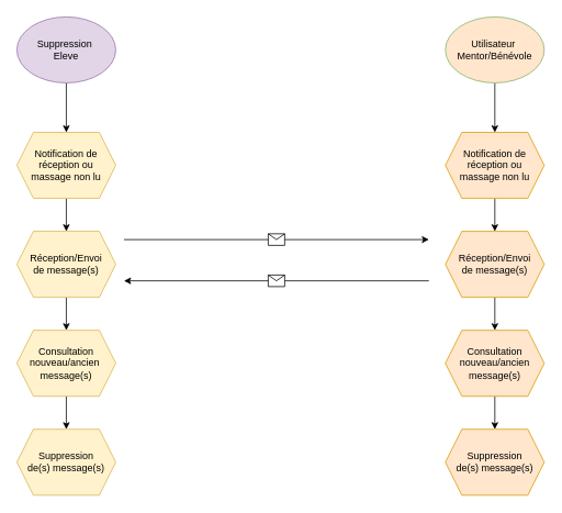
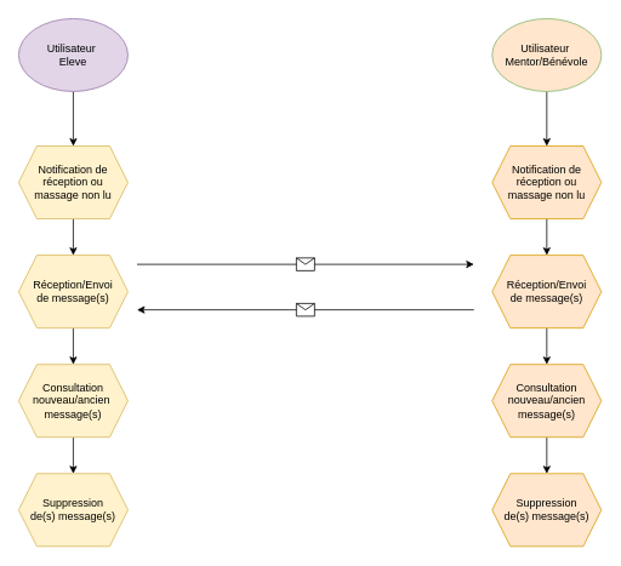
  <mxCell id="0" />
  <mxCell id="1" parent="0" />
  <mxCell id="2" value="" style="edgeStyle=orthogonalEdgeStyle;rounded=0;orthogonalLoop=1;jettySize=auto;html=1;" edge="1" parent="1" source="3" target="17"><mxGeometry relative="1" as="geometry" /></mxCell>
- <mxCell id="3" value="Suppression&amp;nbsp;&lt;div&gt;Eleve&lt;/div&gt;" style="ellipse;whiteSpace=wrap;html=1;fillColor=#e1d5e7;strokeColor=#9673a6;" vertex="1" parent="1"><mxGeometry x="20" y="20" width="120" height="80" as="geometry" /></mxCell>
+ <mxCell id="3" value="Utilisateur&amp;nbsp;&lt;div&gt;Eleve&lt;/div&gt;" style="ellipse;whiteSpace=wrap;html=1;fillColor=#e1d5e7;strokeColor=#9673a6;" vertex="1" parent="1"><mxGeometry x="20" y="20" width="120" height="80" as="geometry" /></mxCell>
  <mxCell id="4" value="" style="edgeStyle=orthogonalEdgeStyle;rounded=0;orthogonalLoop=1;jettySize=auto;html=1;" edge="1" parent="1" source="5" target="19"><mxGeometry relative="1" as="geometry" /></mxCell>
  <mxCell id="5" value="Utilisateur&amp;nbsp;&lt;div&gt;Mentor/Bénévole&lt;/div&gt;" style="ellipse;whiteSpace=wrap;html=1;fillColor=#ffe6cc;strokeColor=#82b366;" vertex="1" parent="1"><mxGeometry x="540" y="20" width="120" height="80" as="geometry" /></mxCell>
  <mxCell id="6" value="" style="edgeStyle=orthogonalEdgeStyle;rounded=0;orthogonalLoop=1;jettySize=auto;html=1;" edge="1" parent="1" source="7" target="9"><mxGeometry relative="1" as="geometry" /></mxCell>
  <mxCell id="7" value="Réception/Envoi&lt;div&gt;de message(s)&lt;/div&gt;" style="shape=hexagon;perimeter=hexagonPerimeter2;whiteSpace=wrap;html=1;fixedSize=1;fillColor=#fff2cc;strokeColor=#d6b656;" vertex="1" parent="1"><mxGeometry x="20" y="280" width="120" height="80" as="geometry" /></mxCell>
  <mxCell id="8" value="" style="edgeStyle=orthogonalEdgeStyle;rounded=0;orthogonalLoop=1;jettySize=auto;html=1;" edge="1" parent="1" source="9" target="14"><mxGeometry relative="1" as="geometry" /></mxCell>
  <mxCell id="9" value="Consultation&lt;div&gt;nouveau/ancien&amp;nbsp;&lt;/div&gt;&lt;div&gt;message(s)&lt;/div&gt;" style="shape=hexagon;perimeter=hexagonPerimeter2;whiteSpace=wrap;html=1;fixedSize=1;fillColor=#fff2cc;strokeColor=#d6b656;" vertex="1" parent="1"><mxGeometry x="20" y="400" width="120" height="80" as="geometry" /></mxCell>
  <mxCell id="10" value="" style="edgeStyle=orthogonalEdgeStyle;rounded=0;orthogonalLoop=1;jettySize=auto;html=1;" edge="1" parent="1" source="11" target="13"><mxGeometry relative="1" as="geometry" /></mxCell>
  <mxCell id="11" value="Réception/Envoi&lt;div&gt;de message(s)&lt;/div&gt;" style="shape=hexagon;perimeter=hexagonPerimeter2;whiteSpace=wrap;html=1;fixedSize=1;fillColor=#ffe6cc;strokeColor=#d79b00;" vertex="1" parent="1"><mxGeometry x="540" y="280" width="120" height="80" as="geometry" /></mxCell>
  <mxCell id="12" value="" style="edgeStyle=orthogonalEdgeStyle;rounded=0;orthogonalLoop=1;jettySize=auto;html=1;" edge="1" parent="1" source="13" target="15"><mxGeometry relative="1" as="geometry" /></mxCell>
  <mxCell id="13" value="Consultation&lt;div&gt;nouveau/ancien&lt;/div&gt;&lt;div&gt;message(s)&lt;/div&gt;" style="shape=hexagon;perimeter=hexagonPerimeter2;whiteSpace=wrap;html=1;fixedSize=1;fillColor=#ffe6cc;strokeColor=#d79b00;" vertex="1" parent="1"><mxGeometry x="540" y="400" width="120" height="80" as="geometry" /></mxCell>
  <mxCell id="14" value="Suppression&lt;div&gt;de(s) message(s)&lt;/div&gt;" style="shape=hexagon;perimeter=hexagonPerimeter2;whiteSpace=wrap;html=1;fixedSize=1;fillColor=#fff2cc;strokeColor=#d6b656;" vertex="1" parent="1"><mxGeometry x="20" y="520" width="120" height="80" as="geometry" /></mxCell>
  <mxCell id="15" value="Suppression&lt;div&gt;de(s) message(s)&lt;/div&gt;" style="shape=hexagon;perimeter=hexagonPerimeter2;whiteSpace=wrap;html=1;fixedSize=1;fillColor=#ffe6cc;strokeColor=#d79b00;" vertex="1" parent="1"><mxGeometry x="540" y="520" width="120" height="80" as="geometry" /></mxCell>
  <mxCell id="16" value="" style="edgeStyle=orthogonalEdgeStyle;rounded=0;orthogonalLoop=1;jettySize=auto;html=1;" edge="1" parent="1" source="17" target="7"><mxGeometry relative="1" as="geometry" /></mxCell>
  <mxCell id="17" value="Notification de réception ou&lt;div&gt;massage non lu&lt;/div&gt;" style="shape=hexagon;perimeter=hexagonPerimeter2;whiteSpace=wrap;html=1;fixedSize=1;fillColor=#fff2cc;strokeColor=#d6b656;" vertex="1" parent="1"><mxGeometry x="20" y="160" width="120" height="80" as="geometry" /></mxCell>
  <mxCell id="18" value="" style="edgeStyle=orthogonalEdgeStyle;rounded=0;orthogonalLoop=1;jettySize=auto;html=1;" edge="1" parent="1" source="19" target="11"><mxGeometry relative="1" as="geometry" /></mxCell>
  <mxCell id="19" value="Notification de réception ou&lt;div&gt;massage non lu&lt;/div&gt;" style="shape=hexagon;perimeter=hexagonPerimeter2;whiteSpace=wrap;html=1;fixedSize=1;fillColor=#ffe6cc;strokeColor=#d79b00;" vertex="1" parent="1"><mxGeometry x="540" y="160" width="120" height="80" as="geometry" /></mxCell>
  <mxCell id="20" value="" style="endArrow=classic;html=1;rounded=0;" edge="1" parent="1"><mxGeometry relative="1" as="geometry"><mxPoint x="150" y="290" as="sourcePoint" /><mxPoint x="520" y="290" as="targetPoint" /></mxGeometry></mxCell>
  <mxCell id="21" value="" style="shape=message;html=1;outlineConnect=0;" vertex="1" parent="20"><mxGeometry width="20" height="14" relative="1" as="geometry"><mxPoint x="-10" y="-7" as="offset" /></mxGeometry></mxCell>
  <mxCell id="22" value="" style="endArrow=classic;html=1;rounded=0;" edge="1" parent="1"><mxGeometry relative="1" as="geometry"><mxPoint x="520" y="340" as="sourcePoint" /><mxPoint x="150" y="340" as="targetPoint" /></mxGeometry></mxCell>
  <mxCell id="23" value="" style="shape=message;html=1;outlineConnect=0;" vertex="1" parent="22"><mxGeometry width="20" height="14" relative="1" as="geometry"><mxPoint x="-10" y="-7" as="offset" /></mxGeometry></mxCell>
